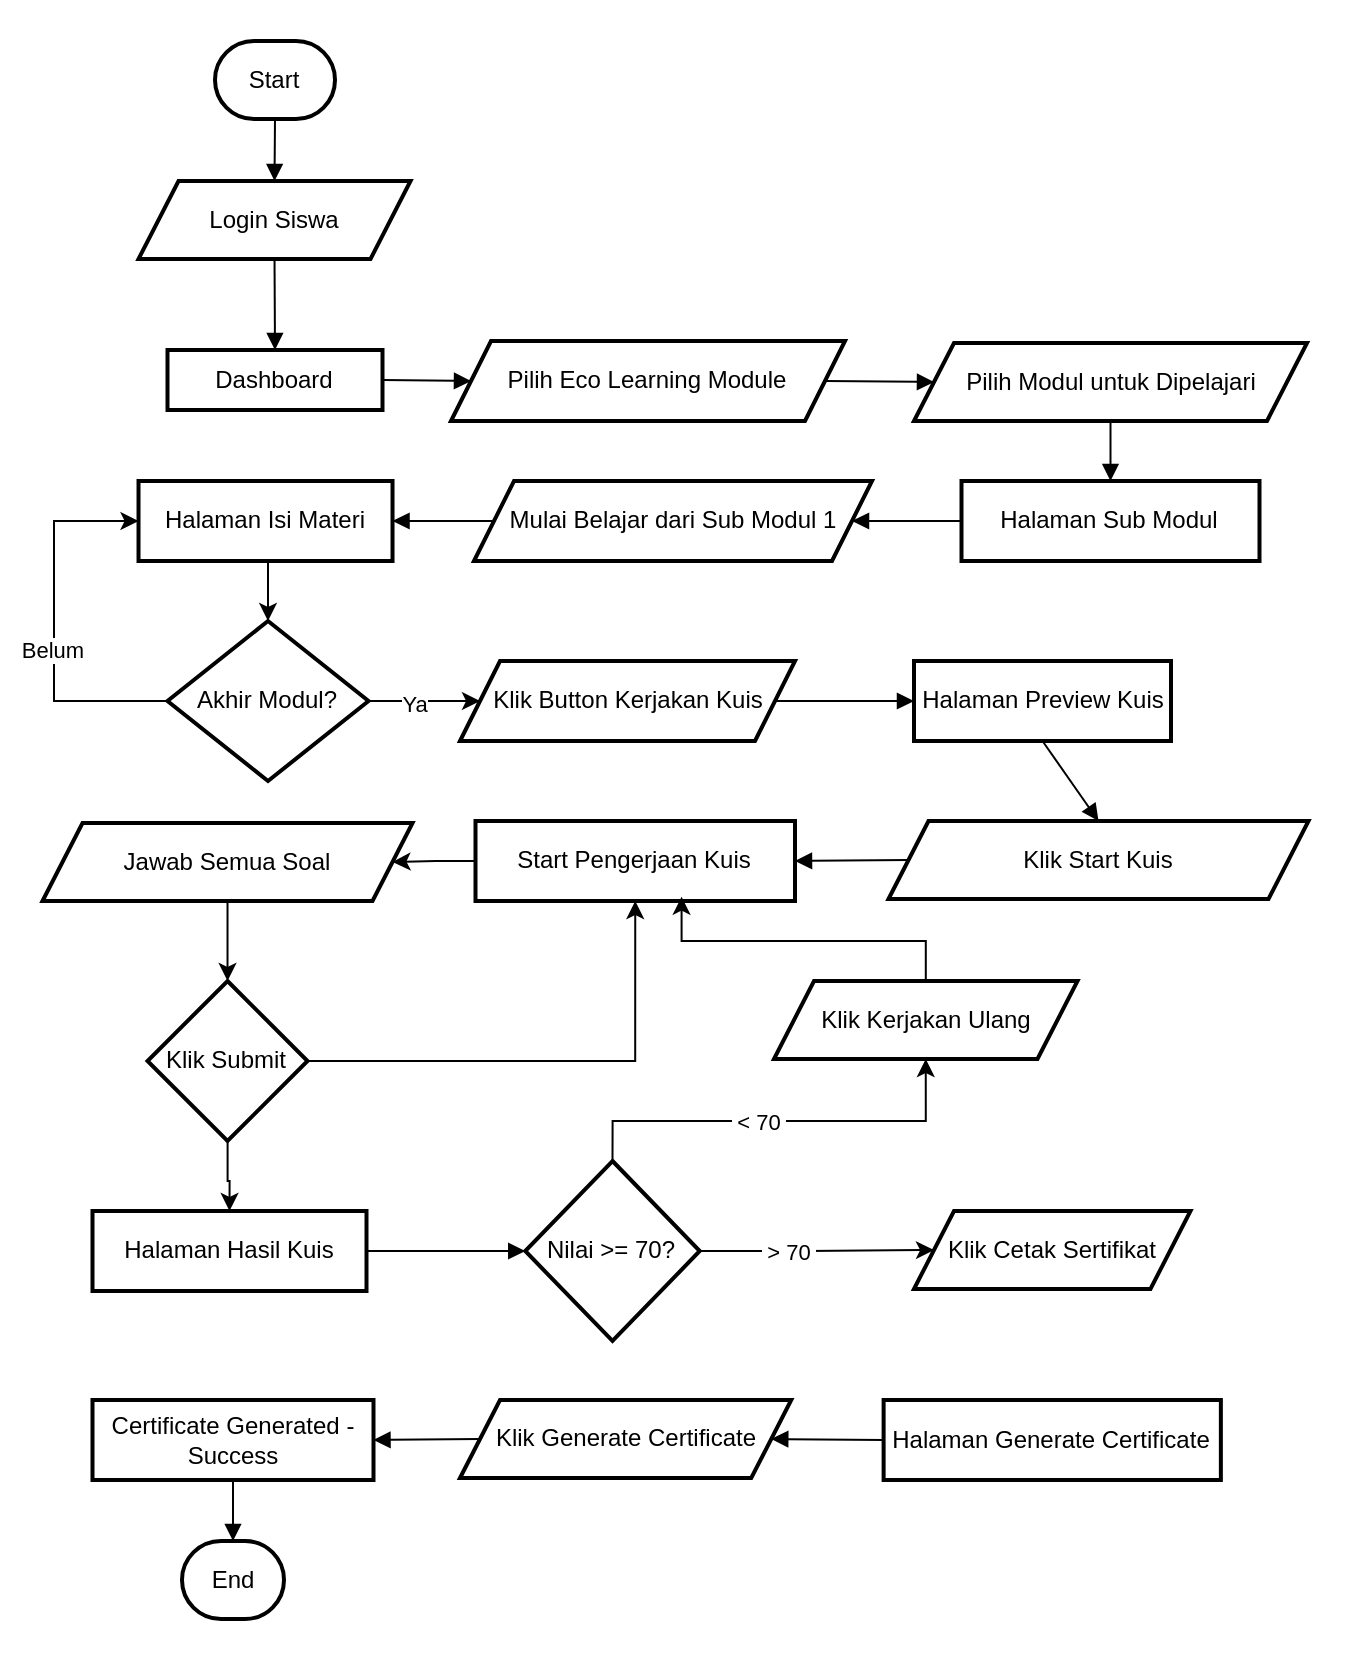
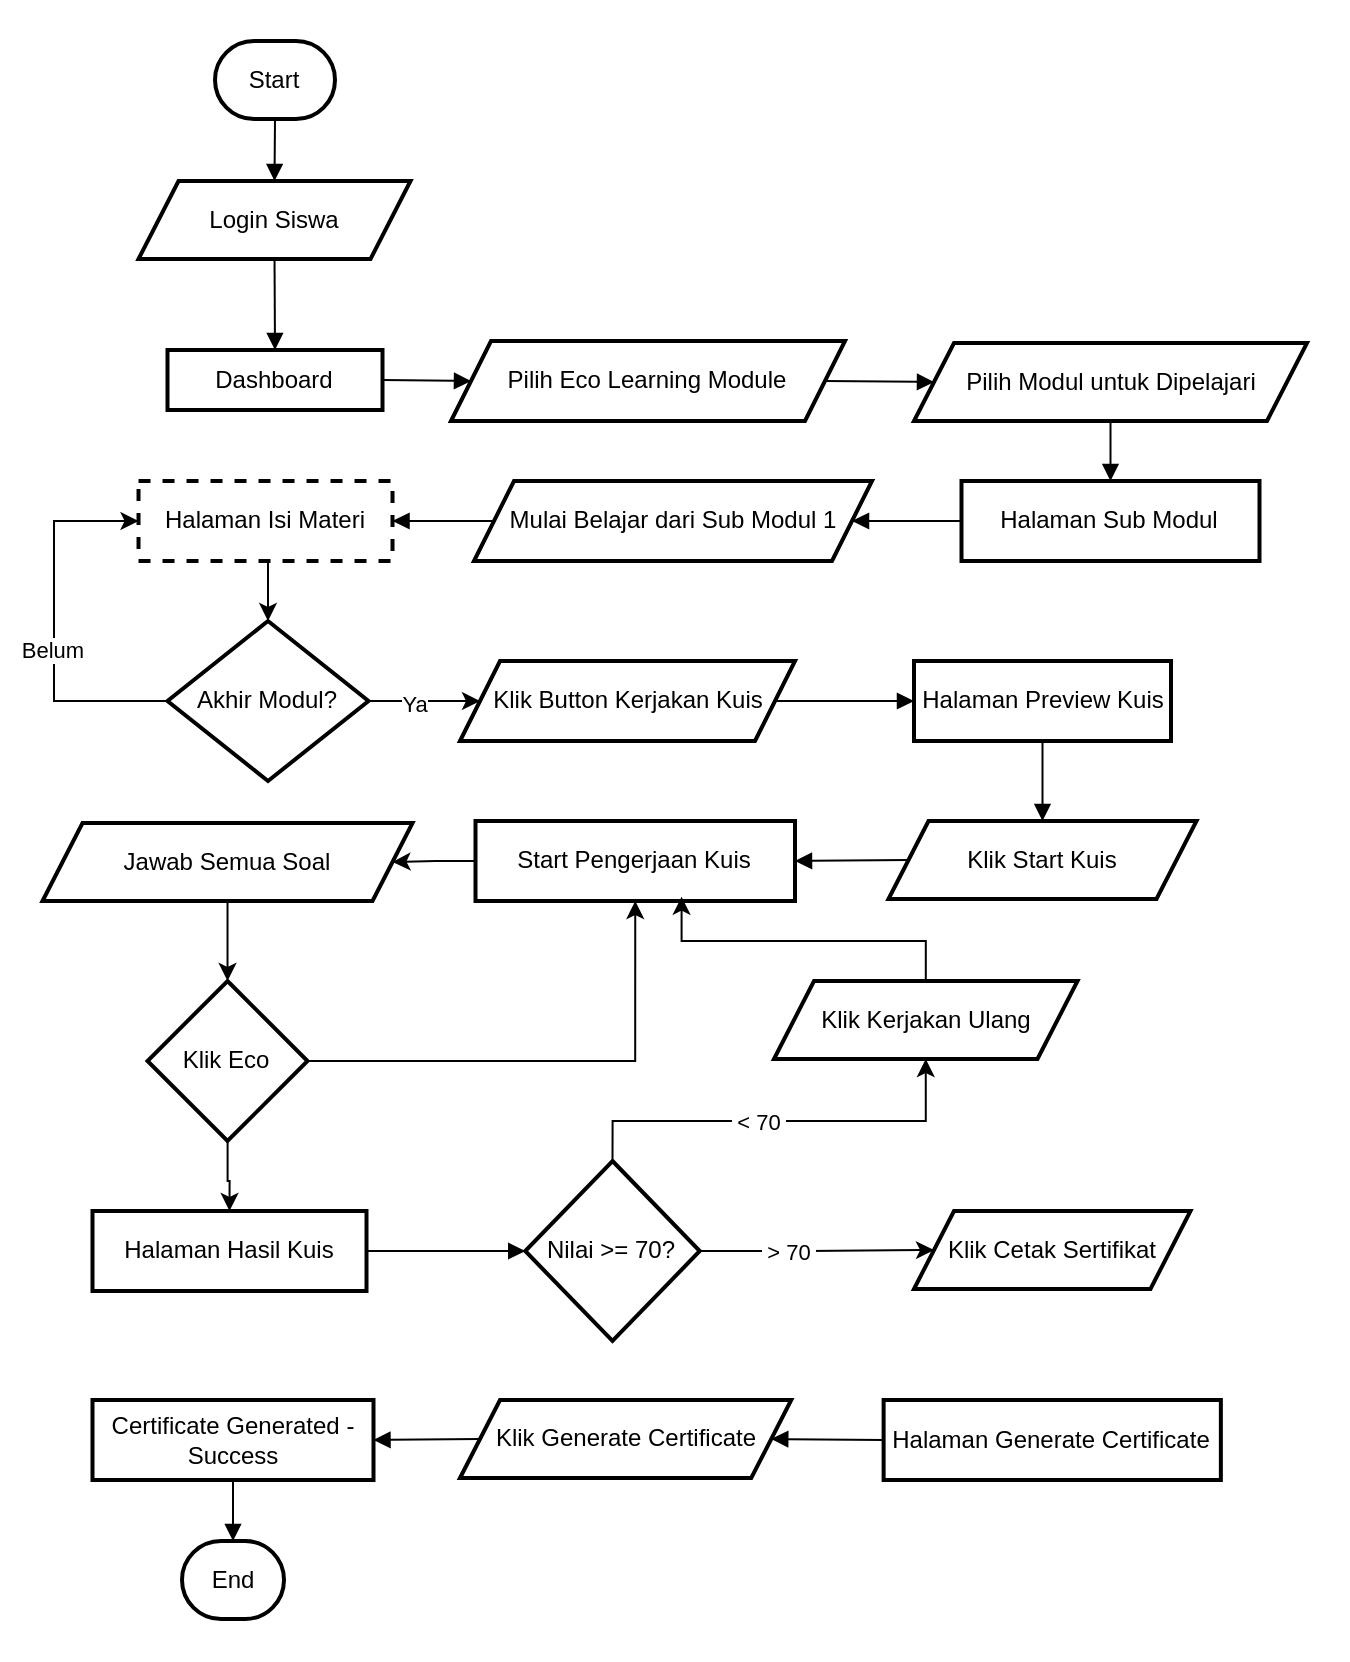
  <mxCell id="0" />
  <mxCell id="1" parent="0" />
  <mxCell id="2" value="Start" style="rounded=1;whiteSpace=wrap;arcSize=50;strokeWidth=2;" vertex="1" parent="1"><mxGeometry x="107" y="20" width="60" height="39" as="geometry" /></mxCell>
  <mxCell id="3" value="Login Siswa" style="shape=parallelogram;perimeter=parallelogramPerimeter;fixedSize=1;strokeWidth=2;whiteSpace=wrap;" vertex="1" parent="1"><mxGeometry x="68.76" y="90" width="136" height="39" as="geometry" /></mxCell>
  <mxCell id="4" value="Dashboard" style="whiteSpace=wrap;strokeWidth=2;" vertex="1" parent="1"><mxGeometry x="83.25" y="174.5" width="107.5" height="30" as="geometry" /></mxCell>
  <mxCell id="5" value="Pilih Eco Learning Module" style="shape=parallelogram;perimeter=parallelogramPerimeter;fixedSize=1;strokeWidth=2;whiteSpace=wrap;" vertex="1" parent="1"><mxGeometry x="225" y="170" width="197" height="40" as="geometry" /></mxCell>
  <mxCell id="6" value="Pilih Modul untuk Dipelajari" style="shape=parallelogram;perimeter=parallelogramPerimeter;fixedSize=1;strokeWidth=2;whiteSpace=wrap;" vertex="1" parent="1"><mxGeometry x="456.5" y="171" width="196.5" height="39" as="geometry" /></mxCell>
  <mxCell id="7" value="Halaman Sub Modul" style="whiteSpace=wrap;strokeWidth=2;" vertex="1" parent="1"><mxGeometry x="480.25" y="240" width="149" height="40" as="geometry" /></mxCell>
  <mxCell id="8" value="Mulai Belajar dari Sub Modul 1" style="shape=parallelogram;perimeter=parallelogramPerimeter;fixedSize=1;strokeWidth=2;whiteSpace=wrap;" vertex="1" parent="1"><mxGeometry x="236.5" y="240" width="199" height="40" as="geometry" /></mxCell>
  <mxCell id="9" style="edgeStyle=orthogonalEdgeStyle;rounded=0;orthogonalLoop=1;jettySize=auto;html=1;entryX=0.5;entryY=0;entryDx=0;entryDy=0;" edge="1" parent="1" source="10" target="15"><mxGeometry relative="1" as="geometry"><Array as="points"><mxPoint x="133.5" y="290" /><mxPoint x="133.5" y="290" /></Array></mxGeometry></mxCell>
- <mxCell id="10" value="Halaman Isi Materi" style="whiteSpace=wrap;strokeWidth=2;" vertex="1" parent="1"><mxGeometry x="68.76" y="240" width="127" height="40" as="geometry" /></mxCell>
+ <mxCell id="10" value="Halaman Isi Materi" style="whiteSpace=wrap;strokeWidth=2;dashed=1;" vertex="1" parent="1"><mxGeometry x="68.76" y="240" width="127" height="40" as="geometry" /></mxCell>
  <mxCell id="11" style="edgeStyle=orthogonalEdgeStyle;rounded=0;orthogonalLoop=1;jettySize=auto;html=1;entryX=0;entryY=0.5;entryDx=0;entryDy=0;exitX=0;exitY=0.5;exitDx=0;exitDy=0;" edge="1" parent="1" source="15" target="10"><mxGeometry relative="1" as="geometry"><Array as="points"><mxPoint x="26.5" y="350" /><mxPoint x="26.5" y="260" /></Array></mxGeometry></mxCell>
  <mxCell id="12" value="Belum" style="edgeLabel;html=1;align=center;verticalAlign=middle;resizable=0;points=[];" vertex="1" connectable="0" parent="11"><mxGeometry x="-0.128" y="1" relative="1" as="geometry"><mxPoint as="offset" /></mxGeometry></mxCell>
  <mxCell id="13" style="edgeStyle=orthogonalEdgeStyle;rounded=0;orthogonalLoop=1;jettySize=auto;html=1;entryX=0;entryY=0.5;entryDx=0;entryDy=0;" edge="1" parent="1" source="15" target="16"><mxGeometry relative="1" as="geometry" /></mxCell>
  <mxCell id="14" value="Ya" style="edgeLabel;html=1;align=center;verticalAlign=middle;resizable=0;points=[];" vertex="1" connectable="0" parent="13"><mxGeometry x="-0.178" y="1" relative="1" as="geometry"><mxPoint y="2" as="offset" /></mxGeometry></mxCell>
  <mxCell id="15" value="Akhir Modul?" style="rhombus;strokeWidth=2;whiteSpace=wrap;" vertex="1" parent="1"><mxGeometry x="83.25" y="310" width="100.5" height="80" as="geometry" /></mxCell>
  <mxCell id="16" value="Klik Button Kerjakan Kuis" style="shape=parallelogram;perimeter=parallelogramPerimeter;fixedSize=1;strokeWidth=2;whiteSpace=wrap;" vertex="1" parent="1"><mxGeometry x="229.5" y="330" width="167.5" height="40" as="geometry" /></mxCell>
  <mxCell id="17" value="Halaman Preview Kuis" style="whiteSpace=wrap;strokeWidth=2;" vertex="1" parent="1"><mxGeometry x="456.5" y="330" width="128.5" height="40" as="geometry" /></mxCell>
- <mxCell id="18" value="Klik Start Kuis" style="shape=parallelogram;perimeter=parallelogramPerimeter;fixedSize=1;strokeWidth=2;whiteSpace=wrap;" vertex="1" parent="1"><mxGeometry x="443.75" y="410" width="210" height="39" as="geometry" /></mxCell>
+ <mxCell id="18" value="Klik Start Kuis" style="shape=parallelogram;perimeter=parallelogramPerimeter;fixedSize=1;strokeWidth=2;whiteSpace=wrap;" vertex="1" parent="1"><mxGeometry x="443.75" y="410" width="154" height="39" as="geometry" /></mxCell>
  <mxCell id="19" style="edgeStyle=orthogonalEdgeStyle;rounded=0;orthogonalLoop=1;jettySize=auto;html=1;entryX=1;entryY=0.5;entryDx=0;entryDy=0;" edge="1" parent="1" source="20" target="22"><mxGeometry relative="1" as="geometry" /></mxCell>
  <mxCell id="20" value="Start Pengerjaan Kuis" style="whiteSpace=wrap;strokeWidth=2;" vertex="1" parent="1"><mxGeometry x="237.25" y="410" width="159.75" height="40" as="geometry" /></mxCell>
  <mxCell id="21" style="edgeStyle=orthogonalEdgeStyle;rounded=0;orthogonalLoop=1;jettySize=auto;html=1;entryX=0.5;entryY=0;entryDx=0;entryDy=0;" edge="1" parent="1" source="22" target="51"><mxGeometry relative="1" as="geometry" /></mxCell>
  <mxCell id="22" value="Jawab Semua Soal" style="shape=parallelogram;perimeter=parallelogramPerimeter;fixedSize=1;strokeWidth=2;whiteSpace=wrap;" vertex="1" parent="1"><mxGeometry x="20.76" y="411" width="185" height="39" as="geometry" /></mxCell>
  <mxCell id="23" value="Halaman Hasil Kuis" style="whiteSpace=wrap;strokeWidth=2;" vertex="1" parent="1"><mxGeometry x="45.75" y="605" width="137" height="40" as="geometry" /></mxCell>
  <mxCell id="24" style="edgeStyle=orthogonalEdgeStyle;rounded=0;orthogonalLoop=1;jettySize=auto;html=1;entryX=0;entryY=0.5;entryDx=0;entryDy=0;" edge="1" parent="1" source="28" target="30"><mxGeometry relative="1" as="geometry" /></mxCell>
  <mxCell id="25" value="&amp;nbsp;&amp;gt; 70&amp;nbsp;" style="edgeLabel;html=1;align=center;verticalAlign=middle;resizable=0;points=[];" vertex="1" connectable="0" parent="24"><mxGeometry x="-0.422" relative="1" as="geometry"><mxPoint x="10" as="offset" /></mxGeometry></mxCell>
  <mxCell id="26" style="edgeStyle=orthogonalEdgeStyle;rounded=0;orthogonalLoop=1;jettySize=auto;html=1;entryX=0.5;entryY=1;entryDx=0;entryDy=0;exitX=0.5;exitY=0;exitDx=0;exitDy=0;" edge="1" parent="1" source="28" target="29"><mxGeometry relative="1" as="geometry"><Array as="points"><mxPoint x="306" y="560" /><mxPoint x="462" y="560" /></Array></mxGeometry></mxCell>
  <mxCell id="27" value="&amp;nbsp;&amp;lt; 70&amp;nbsp;" style="edgeLabel;html=1;align=center;verticalAlign=middle;resizable=0;points=[];" vertex="1" connectable="0" parent="26"><mxGeometry x="-0.105" relative="1" as="geometry"><mxPoint as="offset" /></mxGeometry></mxCell>
  <mxCell id="28" value="Nilai &gt;= 70?" style="rhombus;strokeWidth=2;whiteSpace=wrap;" vertex="1" parent="1"><mxGeometry x="262.13" y="580" width="87.24" height="90" as="geometry" /></mxCell>
  <mxCell id="29" value="Klik Kerjakan Ulang" style="shape=parallelogram;perimeter=parallelogramPerimeter;fixedSize=1;strokeWidth=2;whiteSpace=wrap;" vertex="1" parent="1"><mxGeometry x="386.5" y="490" width="151.75" height="39" as="geometry" /></mxCell>
  <mxCell id="30" value="Klik Cetak Sertifikat" style="shape=parallelogram;perimeter=parallelogramPerimeter;fixedSize=1;strokeWidth=2;whiteSpace=wrap;" vertex="1" parent="1"><mxGeometry x="456.5" y="605" width="138.24" height="39" as="geometry" /></mxCell>
  <mxCell id="31" value="Halaman Generate Certificate" style="whiteSpace=wrap;strokeWidth=2;" vertex="1" parent="1"><mxGeometry x="441.31" y="699.5" width="168.62" height="40" as="geometry" /></mxCell>
  <mxCell id="32" value="Klik Generate Certificate" style="shape=parallelogram;perimeter=parallelogramPerimeter;fixedSize=1;strokeWidth=2;whiteSpace=wrap;" vertex="1" parent="1"><mxGeometry x="229.5" y="699.5" width="165.62" height="39" as="geometry" /></mxCell>
  <mxCell id="33" value="Certificate Generated - Success" style="whiteSpace=wrap;strokeWidth=2;" vertex="1" parent="1"><mxGeometry x="45.75" y="699.5" width="140.5" height="40" as="geometry" /></mxCell>
  <mxCell id="34" value="End" style="rounded=1;whiteSpace=wrap;arcSize=50;strokeWidth=2;" vertex="1" parent="1"><mxGeometry x="90.5" y="770" width="51" height="39" as="geometry" /></mxCell>
  <mxCell id="35" value="" style="curved=1;startArrow=none;endArrow=block;exitX=0.5;exitY=1;entryX=0.5;entryY=0;rounded=0;" edge="1" parent="1" source="2" target="3"><mxGeometry relative="1" as="geometry"><Array as="points" /></mxGeometry></mxCell>
  <mxCell id="36" value="" style="curved=1;startArrow=none;endArrow=block;exitX=0.5;exitY=1;entryX=0.5;entryY=0;rounded=0;exitDx=0;exitDy=0;entryDx=0;entryDy=0;" edge="1" parent="1" source="3" target="4"><mxGeometry relative="1" as="geometry"><Array as="points" /></mxGeometry></mxCell>
  <mxCell id="37" value="" style="curved=1;startArrow=none;endArrow=block;exitX=1;exitY=0.5;entryX=0;entryY=0.5;rounded=0;exitDx=0;exitDy=0;entryDx=0;entryDy=0;" edge="1" parent="1" source="4" target="5"><mxGeometry relative="1" as="geometry"><Array as="points" /></mxGeometry></mxCell>
  <mxCell id="38" value="" style="curved=1;startArrow=none;endArrow=block;exitX=1;exitY=0.5;entryX=0;entryY=0.5;rounded=0;exitDx=0;exitDy=0;entryDx=0;entryDy=0;" edge="1" parent="1" source="5" target="6"><mxGeometry relative="1" as="geometry"><Array as="points" /></mxGeometry></mxCell>
  <mxCell id="39" value="" style="curved=1;startArrow=none;endArrow=block;exitX=0.5;exitY=1;entryX=0.5;entryY=0;rounded=0;" edge="1" parent="1" source="6" target="7"><mxGeometry relative="1" as="geometry"><Array as="points" /></mxGeometry></mxCell>
  <mxCell id="40" value="" style="curved=1;startArrow=none;endArrow=block;exitX=0;exitY=0.5;entryX=1;entryY=0.5;rounded=0;entryDx=0;entryDy=0;exitDx=0;exitDy=0;" edge="1" parent="1" source="7" target="8"><mxGeometry relative="1" as="geometry"><Array as="points" /></mxGeometry></mxCell>
  <mxCell id="41" value="" style="curved=1;startArrow=none;endArrow=block;exitX=0;exitY=0.5;entryX=1;entryY=0.5;rounded=0;exitDx=0;exitDy=0;entryDx=0;entryDy=0;" edge="1" parent="1" source="8" target="10"><mxGeometry relative="1" as="geometry"><Array as="points" /></mxGeometry></mxCell>
  <mxCell id="42" value="" style="curved=1;startArrow=none;endArrow=block;exitX=1;exitY=0.5;entryX=0;entryY=0.5;rounded=0;exitDx=0;exitDy=0;entryDx=0;entryDy=0;" edge="1" parent="1" source="16" target="17"><mxGeometry relative="1" as="geometry"><Array as="points" /></mxGeometry></mxCell>
  <mxCell id="43" value="" style="curved=1;startArrow=none;endArrow=block;exitX=0.5;exitY=1.01;rounded=0;entryX=0.5;entryY=0;entryDx=0;entryDy=0;" edge="1" parent="1" source="17" target="18"><mxGeometry relative="1" as="geometry"><Array as="points" /><mxPoint x="136.5" y="1290" as="targetPoint" /></mxGeometry></mxCell>
  <mxCell id="44" value="" style="curved=1;startArrow=none;endArrow=block;exitX=0;exitY=0.5;entryX=1;entryY=0.5;rounded=0;exitDx=0;exitDy=0;entryDx=0;entryDy=0;" edge="1" parent="1" source="18" target="20"><mxGeometry relative="1" as="geometry"><Array as="points" /></mxGeometry></mxCell>
  <mxCell id="45" value="" style="curved=1;startArrow=none;endArrow=block;exitX=1;exitY=0.5;entryX=0;entryY=0.5;rounded=0;exitDx=0;exitDy=0;entryDx=0;entryDy=0;" edge="1" parent="1" source="23" target="28"><mxGeometry relative="1" as="geometry"><Array as="points" /></mxGeometry></mxCell>
  <mxCell id="46" value="" style="curved=1;startArrow=none;endArrow=block;exitX=0;exitY=0.5;entryX=1;entryY=0.5;rounded=0;entryDx=0;entryDy=0;exitDx=0;exitDy=0;" edge="1" parent="1" source="31" target="32"><mxGeometry relative="1" as="geometry"><Array as="points" /></mxGeometry></mxCell>
  <mxCell id="47" value="" style="curved=1;startArrow=none;endArrow=block;exitX=0;exitY=0.5;entryX=1;entryY=0.5;rounded=0;exitDx=0;exitDy=0;entryDx=0;entryDy=0;" edge="1" parent="1" source="32" target="33"><mxGeometry relative="1" as="geometry"><Array as="points" /></mxGeometry></mxCell>
  <mxCell id="48" value="" style="curved=1;startArrow=none;endArrow=block;exitX=0.5;exitY=1.01;entryX=0.5;entryY=0.01;rounded=0;" edge="1" parent="1" source="33" target="34"><mxGeometry relative="1" as="geometry"><Array as="points" /></mxGeometry></mxCell>
  <mxCell id="49" style="edgeStyle=orthogonalEdgeStyle;rounded=0;orthogonalLoop=1;jettySize=auto;html=1;entryX=0.5;entryY=1;entryDx=0;entryDy=0;" edge="1" parent="1" source="51" target="20"><mxGeometry relative="1" as="geometry" /></mxCell>
  <mxCell id="50" style="edgeStyle=orthogonalEdgeStyle;rounded=0;orthogonalLoop=1;jettySize=auto;html=1;entryX=0.5;entryY=0;entryDx=0;entryDy=0;" edge="1" parent="1" source="51" target="23"><mxGeometry relative="1" as="geometry" /></mxCell>
- <mxCell id="51" value="Klik Submit" style="rhombus;whiteSpace=wrap;html=1;strokeWidth=2;" vertex="1" parent="1"><mxGeometry x="73.26" y="490" width="80" height="80" as="geometry" /></mxCell>
+ <mxCell id="51" value="Klik Eco" style="rhombus;whiteSpace=wrap;html=1;strokeWidth=2;" vertex="1" parent="1"><mxGeometry x="73.26" y="490" width="80" height="80" as="geometry" /></mxCell>
  <mxCell id="52" style="edgeStyle=orthogonalEdgeStyle;rounded=0;orthogonalLoop=1;jettySize=auto;html=1;entryX=0.645;entryY=0.946;entryDx=0;entryDy=0;entryPerimeter=0;" edge="1" parent="1" source="29" target="20"><mxGeometry relative="1" as="geometry" /></mxCell>
